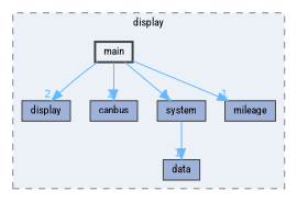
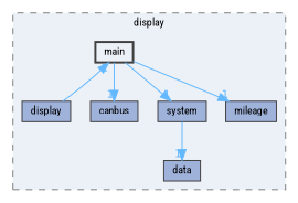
  digraph {
    compound=true
    fontname="Roboto Condensed"
    node [color=grey25 fillcolor="#9fb2da" fontname="Roboto Condensed" fontsize=10 shape=box style=filled]
    edge [color=steelblue1 fontcolor=steelblue1 fontname="Roboto Condensed" fontsize=10 headlabel=1 labeldistance=1.5 labelfontname=Helvetica labelfontsize=10]
    n1 [height=0.2 label=canbus width=0.4]
    n2 [height=0.2 label=data width=0.4]
    n3 [height=0.2 label=system width=0.4]
    n4 [height=0.2 label=display width=0.4]
    n5 [height=0.2 label=mileage width=0.4]
    n6 [fillcolor="#ecf0f7" height=0.2 label=main style="filled,bold" width=0.4]
    subgraph cluster_1 {
      bgcolor="#ecf0f7"
      fontsize=10
      label=display
      pencolor=grey50
      style="filled,dashed"
      n1
      n2
      n3
      n4
      n5
      n6
    }
    n3 -> n2
    n6 -> n1
    n6 -> n3
-   n6 -> n4 [headlabel=2]
+   n4 -> n6 [headlabel=2]
    n6 -> n5
  }
